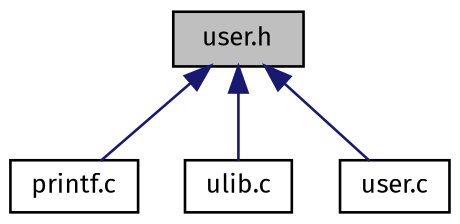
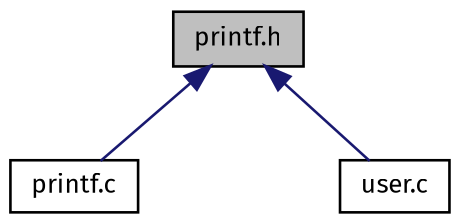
  digraph {
    fontname="Fira Sans"
    node [color=black fillcolor=white fontname="Fira Sans" fontsize=10 shape=record style=filled]
    edge [color=midnightblue dir=back fontname="Fira Sans" fontsize=10 labelfontname=Helvetica labelfontsize=10 style=solid]
-   n1 [fillcolor=grey75 fontcolor=black height=0.2 label="user.h" width=0.4]
+   n1 [fillcolor=grey75 fontcolor=black height=0.2 label="printf.h" width=0.4]
    n2 [height=0.2 label="printf.c" width=0.4]
-   n3 [height=0.2 label="ulib.c" width=0.4]
    n4 [height=0.2 label="user.c" width=0.4]
    n1 -> n2
-   n1 -> n3
    n1 -> n4
  }
